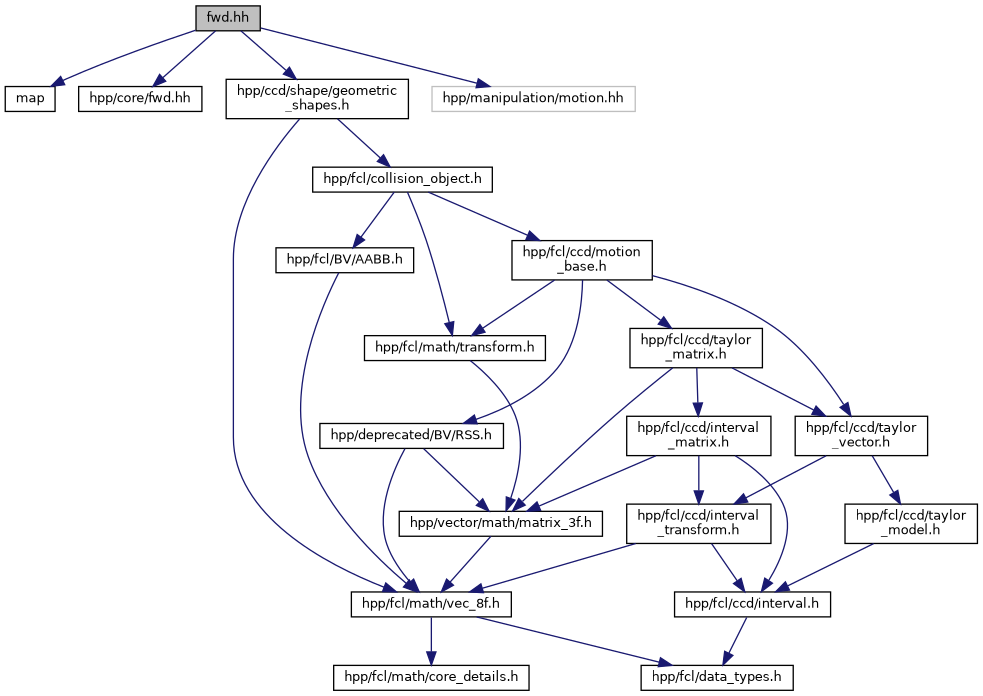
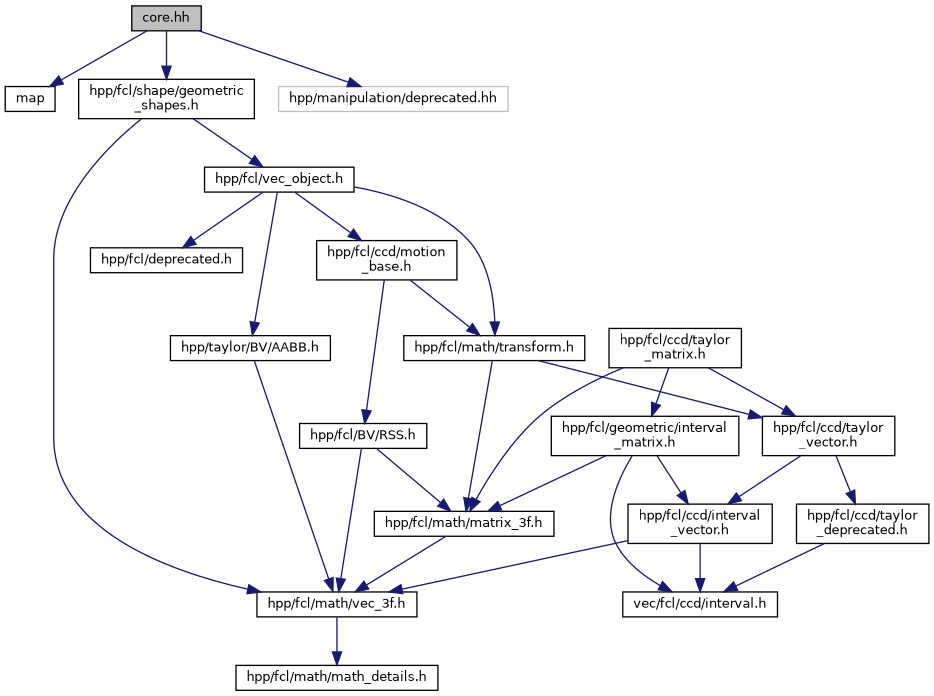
  digraph {
    node [color=black fillcolor=white fontname=Helvetica fontsize=10 shape=record style=filled]
    edge [color=midnightblue fontname=Helvetica fontsize=10 labelfontname=Helvetica labelfontsize=10 style=solid]
-   n1 [fillcolor=grey75 fontcolor=black height=0.2 label="fwd.hh" width=0.4]
+   n1 [fillcolor=grey75 fontcolor=black height=0.2 label="core.hh" width=0.4]
    n2 [height=0.2 label=map width=0.4]
-   n3 [height=0.2 label="hpp/core/fwd.hh" width=0.4]
-   n4 [height=0.2 label="hpp/ccd/shape/geometric\l_shapes.h" width=0.4]
-   n5 [color=grey75 height=0.2 label="hpp/manipulation/motion.hh" width=0.4]
-   n6 [height=0.2 label="hpp/fcl/collision_object.h" width=0.4]
-   n7 [height=0.2 label="hpp/fcl/math/vec_8f.h" width=0.4]
-   n9 [height=0.2 label="hpp/fcl/BV/AABB.h" width=0.4]
+   n4 [height=0.2 label="hpp/fcl/shape/geometric\l_shapes.h" width=0.4]
+   n5 [color=grey75 height=0.2 label="hpp/manipulation/deprecated.hh" width=0.4]
+   n6 [height=0.2 label="hpp/fcl/vec_object.h" width=0.4]
+   n7 [height=0.2 label="hpp/fcl/math/vec_3f.h" width=0.4]
+   n8 [height=0.2 label="hpp/fcl/deprecated.h" width=0.4]
+   n9 [height=0.2 label="hpp/taylor/BV/AABB.h" width=0.4]
    n10 [height=0.2 label="hpp/fcl/math/transform.h" width=0.4]
    n11 [height=0.2 label="hpp/fcl/ccd/motion\l_base.h" width=0.4]
-   n12 [height=0.2 label="hpp/fcl/data_types.h" width=0.4]
-   n13 [height=0.2 label="hpp/fcl/math/core_details.h" width=0.4]
-   n14 [height=0.2 label="hpp/vector/math/matrix_3f.h" width=0.4]
+   n13 [height=0.2 label="hpp/fcl/math/math_details.h" width=0.4]
+   n14 [height=0.2 label="hpp/fcl/math/matrix_3f.h" width=0.4]
    n15 [height=0.2 label="hpp/fcl/ccd/taylor\l_matrix.h" width=0.4]
    n16 [height=0.2 label="hpp/fcl/ccd/taylor\l_vector.h" width=0.4]
-   n17 [height=0.2 label="hpp/deprecated/BV/RSS.h" width=0.4]
-   n18 [height=0.2 label="hpp/fcl/ccd/interval\l_matrix.h" width=0.4]
-   n19 [height=0.2 label="hpp/fcl/ccd/interval\l_transform.h" width=0.4]
-   n20 [height=0.2 label="hpp/fcl/ccd/taylor\l_model.h" width=0.4]
-   n21 [height=0.2 label="hpp/fcl/ccd/interval.h" width=0.4]
+   n17 [height=0.2 label="hpp/fcl/BV/RSS.h" width=0.4]
+   n18 [height=0.2 label="hpp/fcl/geometric/interval\l_matrix.h" width=0.4]
+   n19 [height=0.2 label="hpp/fcl/ccd/interval\l_vector.h" width=0.4]
+   n20 [height=0.2 label="hpp/fcl/ccd/taylor\l_deprecated.h" width=0.4]
+   n21 [height=0.2 label="vec/fcl/ccd/interval.h" width=0.4]
    n1 -> n2
-   n1 -> n3
    n1 -> n4
    n1 -> n5
    n4 -> n6
    n4 -> n7
+   n6 -> n8
    n6 -> n9
    n6 -> n10
    n6 -> n11
-   n7 -> n12
    n7 -> n13
    n9 -> n7
    n10 -> n14
    n11 -> n10
-   n11 -> n15
-   n11 -> n16
+   n10 -> n16
    n11 -> n17
    n14 -> n7
    n15 -> n14
    n15 -> n16
    n15 -> n18
    n16 -> n19
    n16 -> n20
    n17 -> n7
    n17 -> n14
    n18 -> n14
    n18 -> n19
    n18 -> n21
    n19 -> n7
    n19 -> n21
    n20 -> n21
-   n21 -> n12
  }
